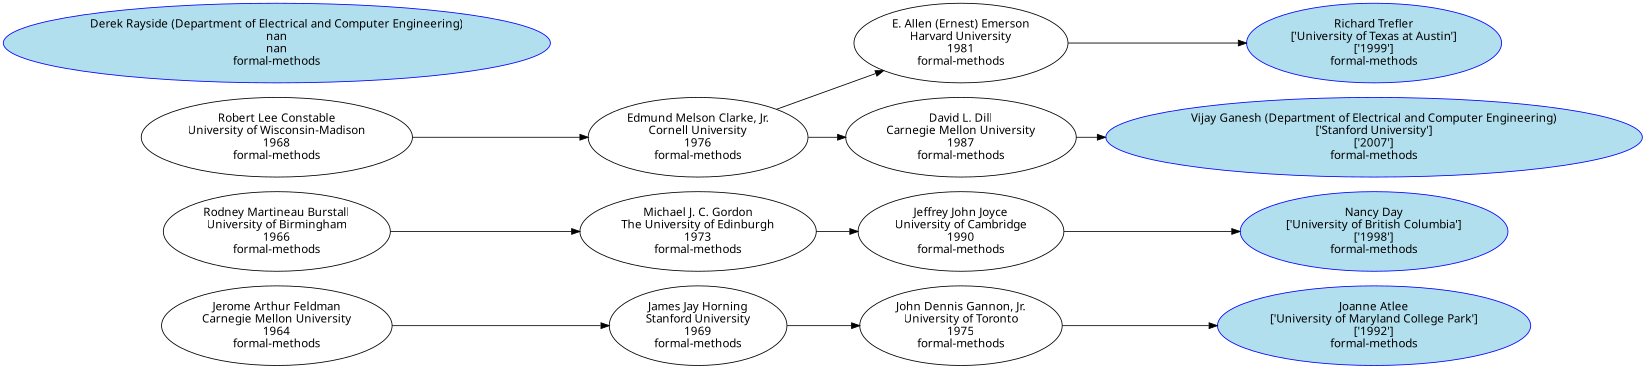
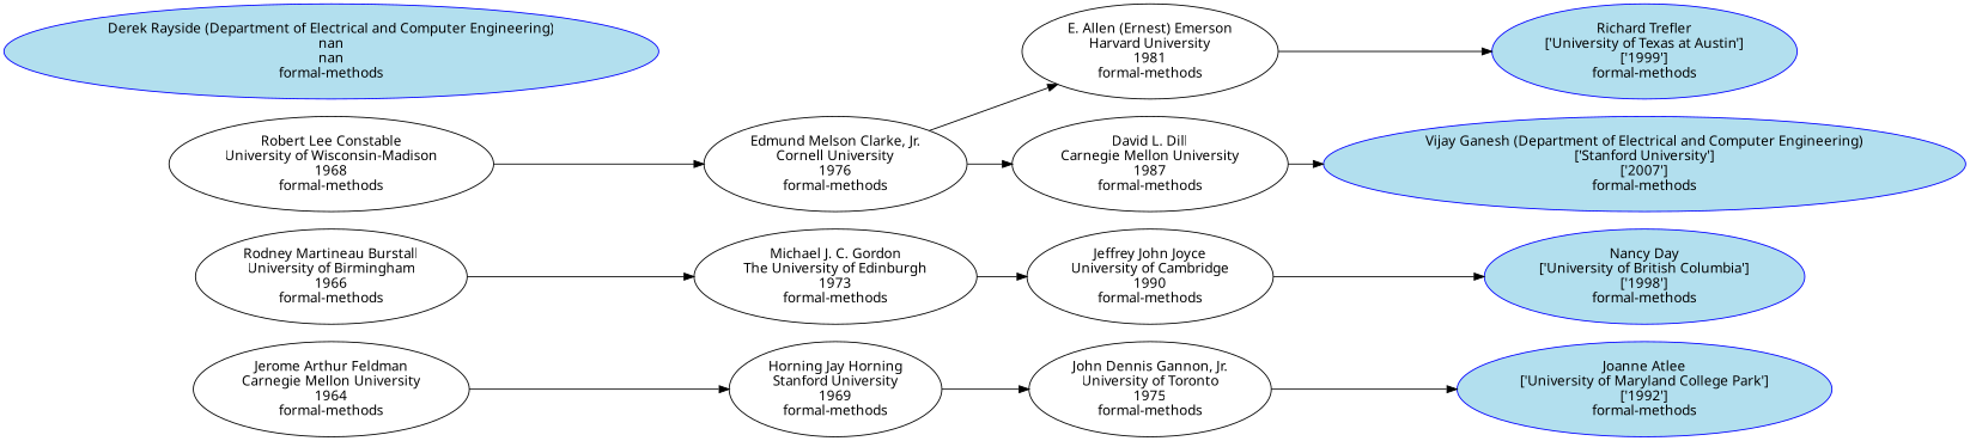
  digraph {
    rankdir=LR
    fontname="Noto Sans"
    node [fontname="Noto Sans"]
    edge [fontname="Noto Sans"]
    n1 [color=blue fillcolor=lightblue2 label="Joanne Atlee\n['University of Maryland College Park']\n['1992']\nformal-methods" style=filled]
    n2 [color=blue fillcolor=lightblue2 label="Nancy Day\n['University of British Columbia']\n['1998']\nformal-methods" style=filled]
    n3 [color=blue fillcolor=lightblue2 label="Richard Trefler\n['University of Texas at Austin']\n['1999']\nformal-methods" style=filled]
    n4 [color=blue fillcolor=lightblue2 label="Vijay Ganesh (Department of Electrical and Computer Engineering)\n['Stanford University']\n['2007']\nformal-methods" style=filled]
    n5 [color=blue fillcolor=lightblue2 label="Derek Rayside (Department of Electrical and Computer Engineering)\nnan\nnan\nformal-methods" style=filled]
    n6 [label="John Dennis Gannon, Jr.\nUniversity of Toronto\n1975\nformal-methods"]
    n7 [label="Jeffrey John Joyce\nUniversity of Cambridge\n1990\nformal-methods"]
    n8 [label="E. Allen (Ernest) Emerson\nHarvard University\n1981\nformal-methods"]
    n9 [label="David L. Dill\nCarnegie Mellon University\n1987\nformal-methods"]
-   n10 [label="James Jay Horning\nStanford University\n1969\nformal-methods"]
+   n10 [label="Horning Jay Horning\nStanford University\n1969\nformal-methods"]
    n11 [label="Michael J. C. Gordon\nThe University of Edinburgh\n1973\nformal-methods"]
    n12 [label="Edmund Melson Clarke, Jr.\nCornell University\n1976\nformal-methods"]
    n13 [label="Jerome Arthur Feldman\nCarnegie Mellon University\n1964\nformal-methods"]
    n14 [label="Rodney Martineau Burstall\nUniversity of Birmingham\n1966\nformal-methods"]
    n15 [label="Robert Lee Constable\nUniversity of Wisconsin-Madison\n1968\nformal-methods"]
    n6 -> n1
    n7 -> n2
    n8 -> n3
    n9 -> n4
    n10 -> n6
    n11 -> n7
    n12 -> n8
    n12 -> n9
    n13 -> n10
    n14 -> n11
    n15 -> n12
  }
